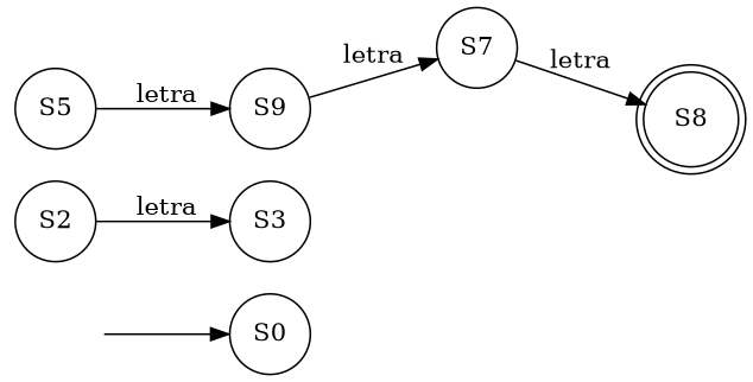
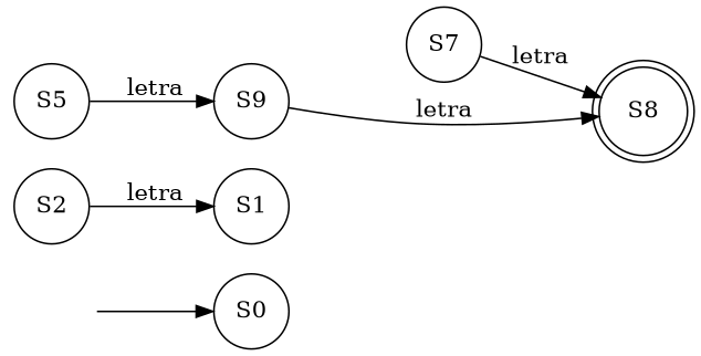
  digraph {
    rankdir=LR
    node [shape=circle]
    n1 [label=S0]
    n2 [label=S2]
-   n3 [label=S3]
+   n3 [label=S1]
    n4 [label=S5]
    n5 [label=S9]
    n6 [label=S7]
    n7 [label=S8 shape=doublecircle]
    n8 [label=" " shape=none]
    n2 -> n3 [label=letra]
    n4 -> n5 [label=letra]
-   n5 -> n6 [label=letra]
+   n5 -> n7 [label=letra]
    n6 -> n7 [label=letra]
    n8 -> n1
  }
